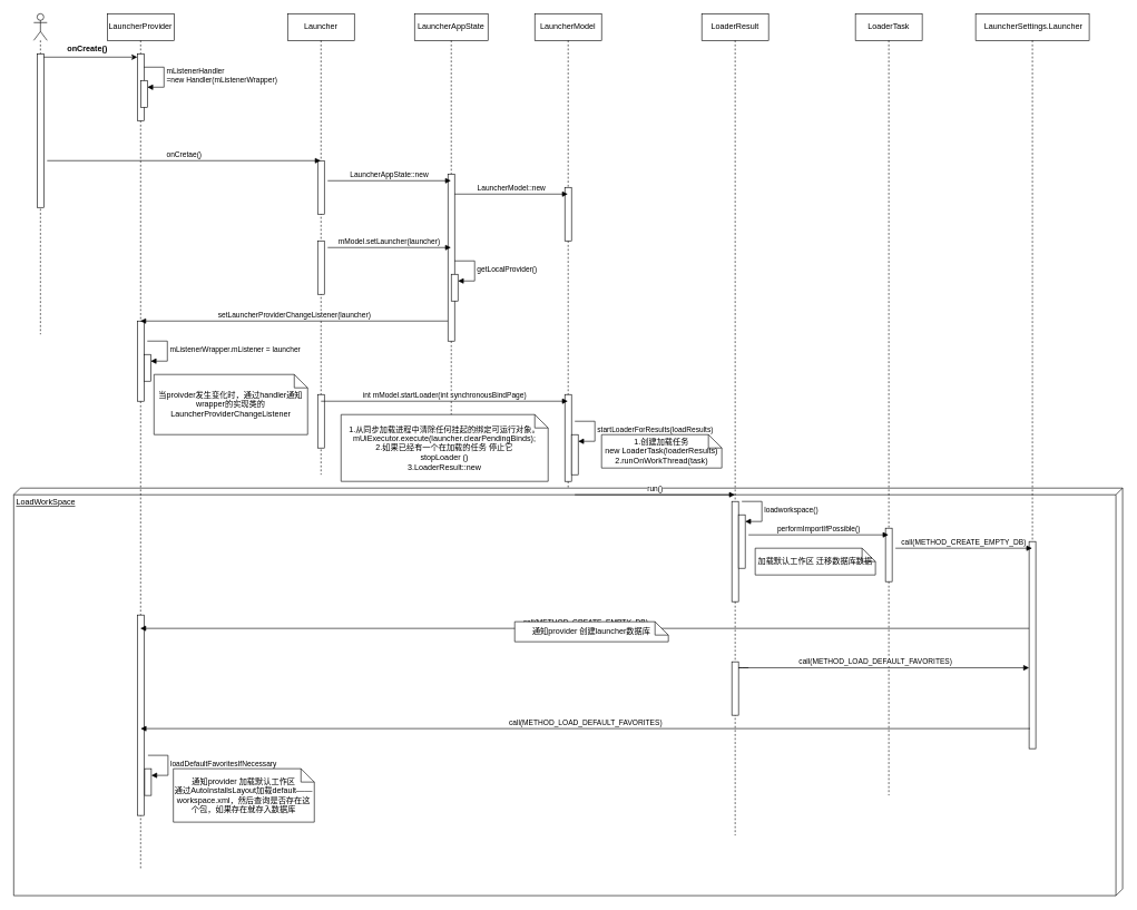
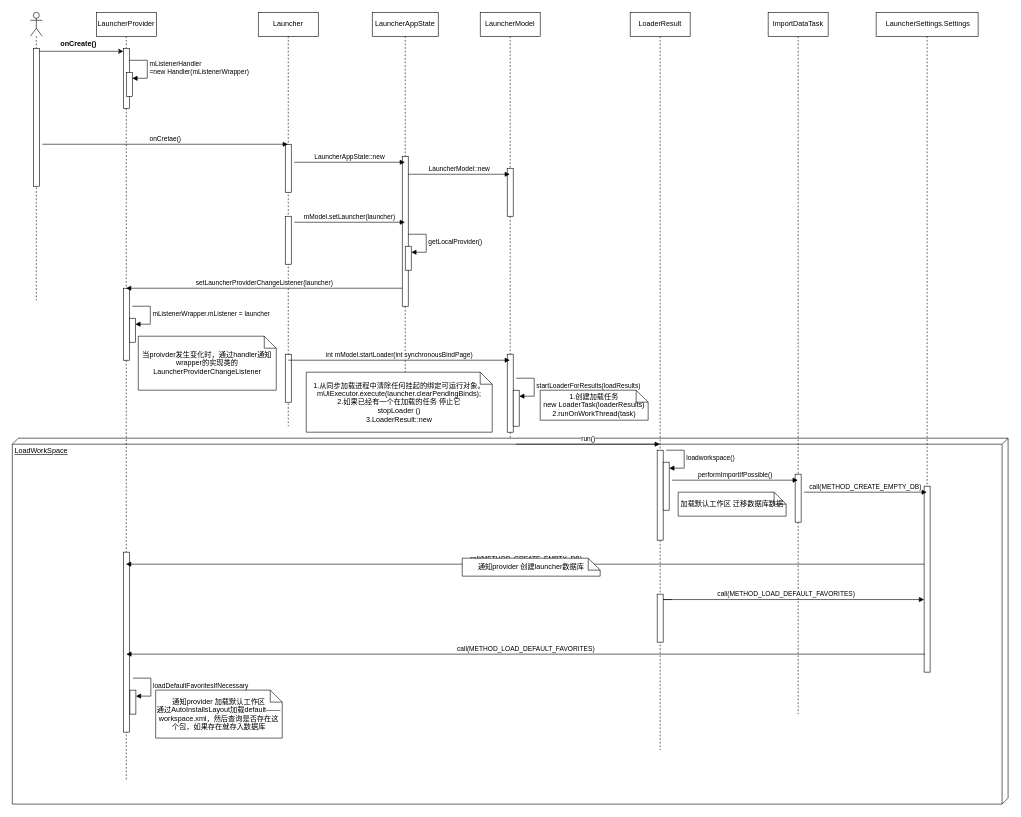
  <mxCell id="0" />
  <mxCell id="1" parent="0" />
  <mxCell id="2" value="LoadWorkSpace" style="verticalAlign=top;align=left;spacingTop=8;spacingLeft=2;spacingRight=12;shape=cube;size=10;direction=south;fontStyle=4;html=1;whiteSpace=wrap;" vertex="1" parent="1"><mxGeometry x="20" y="730" width="1660" height="610" as="geometry" /></mxCell>
  <mxCell id="3" value="" style="shape=umlLifeline;perimeter=lifelinePerimeter;whiteSpace=wrap;html=1;container=1;dropTarget=0;collapsible=0;recursiveResize=0;outlineConnect=0;portConstraint=eastwest;newEdgeStyle={&quot;curved&quot;:0,&quot;rounded&quot;:0};participant=umlActor;" parent="1" vertex="1"><mxGeometry x="50" y="20" width="20" height="480" as="geometry" /></mxCell>
  <mxCell id="4" value="" style="html=1;points=[[0,0,0,0,5],[0,1,0,0,-5],[1,0,0,0,5],[1,1,0,0,-5]];perimeter=orthogonalPerimeter;outlineConnect=0;targetShapes=umlLifeline;portConstraint=eastwest;newEdgeStyle={&quot;curved&quot;:0,&quot;rounded&quot;:0};" parent="3" vertex="1"><mxGeometry x="5" y="60" width="10" height="230" as="geometry" /></mxCell>
  <mxCell id="5" value="LauncherProvider" style="shape=umlLifeline;perimeter=lifelinePerimeter;whiteSpace=wrap;html=1;container=1;dropTarget=0;collapsible=0;recursiveResize=0;outlineConnect=0;portConstraint=eastwest;newEdgeStyle={&quot;curved&quot;:0,&quot;rounded&quot;:0};" parent="1" vertex="1"><mxGeometry x="160" y="20" width="100" height="1280" as="geometry" /></mxCell>
  <mxCell id="6" value="" style="html=1;points=[[0,0,0,0,5],[0,1,0,0,-5],[1,0,0,0,5],[1,1,0,0,-5]];perimeter=orthogonalPerimeter;outlineConnect=0;targetShapes=umlLifeline;portConstraint=eastwest;newEdgeStyle={&quot;curved&quot;:0,&quot;rounded&quot;:0};" parent="5" vertex="1"><mxGeometry x="45" y="60" width="10" height="100" as="geometry" /></mxCell>
  <mxCell id="7" value="" style="html=1;points=[[0,0,0,0,5],[0,1,0,0,-5],[1,0,0,0,5],[1,1,0,0,-5]];perimeter=orthogonalPerimeter;outlineConnect=0;targetShapes=umlLifeline;portConstraint=eastwest;newEdgeStyle={&quot;curved&quot;:0,&quot;rounded&quot;:0};" parent="5" vertex="1"><mxGeometry x="50" y="100" width="10" height="40" as="geometry" /></mxCell>
  <mxCell id="8" value="mListenerHandler &amp;nbsp;&lt;br&gt;=new Handler(mListenerWrapper)&amp;nbsp;" style="html=1;align=left;spacingLeft=2;endArrow=block;rounded=0;edgeStyle=orthogonalEdgeStyle;curved=0;rounded=0;" parent="5" target="7" edge="1"><mxGeometry relative="1" as="geometry"><mxPoint x="55" y="80" as="sourcePoint" /><Array as="points"><mxPoint x="85" y="110" /></Array></mxGeometry></mxCell>
  <mxCell id="9" value="" style="html=1;points=[[0,0,0,0,5],[0,1,0,0,-5],[1,0,0,0,5],[1,1,0,0,-5]];perimeter=orthogonalPerimeter;outlineConnect=0;targetShapes=umlLifeline;portConstraint=eastwest;newEdgeStyle={&quot;curved&quot;:0,&quot;rounded&quot;:0};" parent="5" vertex="1"><mxGeometry x="45" y="460" width="10" height="120" as="geometry" /></mxCell>
  <mxCell id="10" value="" style="html=1;points=[[0,0,0,0,5],[0,1,0,0,-5],[1,0,0,0,5],[1,1,0,0,-5]];perimeter=orthogonalPerimeter;outlineConnect=0;targetShapes=umlLifeline;portConstraint=eastwest;newEdgeStyle={&quot;curved&quot;:0,&quot;rounded&quot;:0};" parent="5" vertex="1"><mxGeometry x="55" y="510" width="10" height="40" as="geometry" /></mxCell>
  <mxCell id="11" value="mListenerWrapper.mListener = launcher" style="html=1;align=left;spacingLeft=2;endArrow=block;rounded=0;edgeStyle=orthogonalEdgeStyle;curved=0;rounded=0;" parent="5" target="10" edge="1"><mxGeometry relative="1" as="geometry"><mxPoint x="60" y="490" as="sourcePoint" /><Array as="points"><mxPoint x="90" y="520" /></Array></mxGeometry></mxCell>
  <mxCell id="12" value="" style="html=1;points=[[0,0,0,0,5],[0,1,0,0,-5],[1,0,0,0,5],[1,1,0,0,-5]];perimeter=orthogonalPerimeter;outlineConnect=0;targetShapes=umlLifeline;portConstraint=eastwest;newEdgeStyle={&quot;curved&quot;:0,&quot;rounded&quot;:0};" parent="5" vertex="1"><mxGeometry x="45" y="900" width="10" height="300" as="geometry" /></mxCell>
  <mxCell id="13" value="" style="html=1;points=[[0,0,0,0,5],[0,1,0,0,-5],[1,0,0,0,5],[1,1,0,0,-5]];perimeter=orthogonalPerimeter;outlineConnect=0;targetShapes=umlLifeline;portConstraint=eastwest;newEdgeStyle={&quot;curved&quot;:0,&quot;rounded&quot;:0};" parent="5" vertex="1"><mxGeometry x="56" y="1130" width="10" height="40" as="geometry" /></mxCell>
  <mxCell id="14" value="loadDefaultFavoritesIfNecessary" style="html=1;align=left;spacingLeft=2;endArrow=block;rounded=0;edgeStyle=orthogonalEdgeStyle;curved=0;rounded=0;" parent="5" target="13" edge="1"><mxGeometry relative="1" as="geometry"><mxPoint x="61" y="1110" as="sourcePoint" /><Array as="points"><mxPoint x="91" y="1140" /></Array></mxGeometry></mxCell>
  <mxCell id="15" style="edgeStyle=orthogonalEdgeStyle;rounded=0;orthogonalLoop=1;jettySize=auto;html=1;curved=0;exitX=1;exitY=0;exitDx=0;exitDy=5;exitPerimeter=0;entryX=0;entryY=0;entryDx=0;entryDy=5;entryPerimeter=0;" parent="1" source="4" target="6" edge="1"><mxGeometry relative="1" as="geometry" /></mxCell>
  <mxCell id="16" value="onCreate()" style="text;align=center;fontStyle=1;verticalAlign=middle;spacingLeft=3;spacingRight=3;strokeColor=none;rotatable=0;points=[[0,0.5],[1,0.5]];portConstraint=eastwest;html=1;" parent="1" vertex="1"><mxGeometry x="90" y="60" width="80" height="26" as="geometry" /></mxCell>
  <mxCell id="17" value="当proivder发生变化时，通过handler通知wrapper的实现类的&lt;br&gt;LauncherProviderChangeListener" style="shape=note;size=20;whiteSpace=wrap;html=1;" parent="1" vertex="1"><mxGeometry x="230" y="560" width="230" height="90" as="geometry" /></mxCell>
  <mxCell id="18" value="Launcher" style="shape=umlLifeline;perimeter=lifelinePerimeter;whiteSpace=wrap;html=1;container=1;dropTarget=0;collapsible=0;recursiveResize=0;outlineConnect=0;portConstraint=eastwest;newEdgeStyle={&quot;curved&quot;:0,&quot;rounded&quot;:0};" parent="1" vertex="1"><mxGeometry x="430" y="20" width="100" height="690" as="geometry" /></mxCell>
  <mxCell id="19" value="" style="html=1;points=[[0,0,0,0,5],[0,1,0,0,-5],[1,0,0,0,5],[1,1,0,0,-5]];perimeter=orthogonalPerimeter;outlineConnect=0;targetShapes=umlLifeline;portConstraint=eastwest;newEdgeStyle={&quot;curved&quot;:0,&quot;rounded&quot;:0};" parent="18" vertex="1"><mxGeometry x="45" y="220" width="10" height="80" as="geometry" /></mxCell>
  <mxCell id="20" value="" style="html=1;points=[[0,0,0,0,5],[0,1,0,0,-5],[1,0,0,0,5],[1,1,0,0,-5]];perimeter=orthogonalPerimeter;outlineConnect=0;targetShapes=umlLifeline;portConstraint=eastwest;newEdgeStyle={&quot;curved&quot;:0,&quot;rounded&quot;:0};" parent="18" vertex="1"><mxGeometry x="45" y="340" width="10" height="80" as="geometry" /></mxCell>
  <mxCell id="21" value="" style="html=1;points=[[0,0,0,0,5],[0,1,0,0,-5],[1,0,0,0,5],[1,1,0,0,-5]];perimeter=orthogonalPerimeter;outlineConnect=0;targetShapes=umlLifeline;portConstraint=eastwest;newEdgeStyle={&quot;curved&quot;:0,&quot;rounded&quot;:0};" parent="18" vertex="1"><mxGeometry x="45" y="570" width="10" height="80" as="geometry" /></mxCell>
  <mxCell id="22" value="onCretae()" style="html=1;verticalAlign=bottom;endArrow=block;curved=0;rounded=0;" parent="1" target="18" edge="1"><mxGeometry width="80" relative="1" as="geometry"><mxPoint x="70" y="240" as="sourcePoint" /><mxPoint x="150" y="240" as="targetPoint" /></mxGeometry></mxCell>
  <mxCell id="23" value="LauncherAppState" style="shape=umlLifeline;perimeter=lifelinePerimeter;whiteSpace=wrap;html=1;container=1;dropTarget=0;collapsible=0;recursiveResize=0;outlineConnect=0;portConstraint=eastwest;newEdgeStyle={&quot;curved&quot;:0,&quot;rounded&quot;:0};" parent="1" vertex="1"><mxGeometry x="620" y="20" width="110" height="660" as="geometry" /></mxCell>
  <mxCell id="24" value="" style="html=1;points=[[0,0,0,0,5],[0,1,0,0,-5],[1,0,0,0,5],[1,1,0,0,-5]];perimeter=orthogonalPerimeter;outlineConnect=0;targetShapes=umlLifeline;portConstraint=eastwest;newEdgeStyle={&quot;curved&quot;:0,&quot;rounded&quot;:0};" parent="23" vertex="1"><mxGeometry x="50" y="240" width="10" height="250" as="geometry" /></mxCell>
  <mxCell id="25" value="" style="html=1;points=[[0,0,0,0,5],[0,1,0,0,-5],[1,0,0,0,5],[1,1,0,0,-5]];perimeter=orthogonalPerimeter;outlineConnect=0;targetShapes=umlLifeline;portConstraint=eastwest;newEdgeStyle={&quot;curved&quot;:0,&quot;rounded&quot;:0};" parent="23" vertex="1"><mxGeometry x="55" y="390" width="10" height="40" as="geometry" /></mxCell>
  <mxCell id="26" value="getLocalProvider()" style="html=1;align=left;spacingLeft=2;endArrow=block;rounded=0;edgeStyle=orthogonalEdgeStyle;curved=0;rounded=0;" parent="23" target="25" edge="1"><mxGeometry relative="1" as="geometry"><mxPoint x="60" y="370" as="sourcePoint" /><Array as="points"><mxPoint x="90" y="400" /></Array></mxGeometry></mxCell>
  <mxCell id="27" value="LauncherAppState::new" style="html=1;verticalAlign=bottom;endArrow=block;curved=0;rounded=0;" parent="1" target="23" edge="1"><mxGeometry width="80" relative="1" as="geometry"><mxPoint x="490" y="270" as="sourcePoint" /><mxPoint x="570" y="270" as="targetPoint" /></mxGeometry></mxCell>
  <mxCell id="28" value="LauncherModel" style="shape=umlLifeline;perimeter=lifelinePerimeter;whiteSpace=wrap;html=1;container=1;dropTarget=0;collapsible=0;recursiveResize=0;outlineConnect=0;portConstraint=eastwest;newEdgeStyle={&quot;curved&quot;:0,&quot;rounded&quot;:0};" parent="1" vertex="1"><mxGeometry x="800" y="20" width="100" height="710" as="geometry" /></mxCell>
  <mxCell id="29" value="" style="html=1;points=[[0,0,0,0,5],[0,1,0,0,-5],[1,0,0,0,5],[1,1,0,0,-5]];perimeter=orthogonalPerimeter;outlineConnect=0;targetShapes=umlLifeline;portConstraint=eastwest;newEdgeStyle={&quot;curved&quot;:0,&quot;rounded&quot;:0};" parent="28" vertex="1"><mxGeometry x="45" y="260" width="10" height="80" as="geometry" /></mxCell>
  <mxCell id="30" value="" style="html=1;points=[[0,0,0,0,5],[0,1,0,0,-5],[1,0,0,0,5],[1,1,0,0,-5]];perimeter=orthogonalPerimeter;outlineConnect=0;targetShapes=umlLifeline;portConstraint=eastwest;newEdgeStyle={&quot;curved&quot;:0,&quot;rounded&quot;:0};" parent="28" vertex="1"><mxGeometry x="45" y="570" width="10" height="130" as="geometry" /></mxCell>
  <mxCell id="31" value="" style="html=1;points=[[0,0,0,0,5],[0,1,0,0,-5],[1,0,0,0,5],[1,1,0,0,-5]];perimeter=orthogonalPerimeter;outlineConnect=0;targetShapes=umlLifeline;portConstraint=eastwest;newEdgeStyle={&quot;curved&quot;:0,&quot;rounded&quot;:0};" parent="28" vertex="1"><mxGeometry x="55" y="630" width="10" height="60" as="geometry" /></mxCell>
  <mxCell id="32" value="startLoaderForResults(loadResults)" style="html=1;align=left;spacingLeft=2;endArrow=block;rounded=0;edgeStyle=orthogonalEdgeStyle;curved=0;rounded=0;" parent="28" target="31" edge="1"><mxGeometry relative="1" as="geometry"><mxPoint x="60" y="610" as="sourcePoint" /><Array as="points"><mxPoint x="90" y="640" /></Array></mxGeometry></mxCell>
  <mxCell id="33" value="LauncherModel::new" style="html=1;verticalAlign=bottom;endArrow=block;curved=0;rounded=0;" parent="1" target="28" edge="1"><mxGeometry width="80" relative="1" as="geometry"><mxPoint x="680" y="290" as="sourcePoint" /><mxPoint x="760" y="290" as="targetPoint" /></mxGeometry></mxCell>
  <mxCell id="34" value="mModel.setLauncher(launcher)" style="html=1;verticalAlign=bottom;endArrow=block;curved=0;rounded=0;" parent="1" target="23" edge="1"><mxGeometry width="80" relative="1" as="geometry"><mxPoint x="490" y="370" as="sourcePoint" /><mxPoint x="570" y="370" as="targetPoint" /></mxGeometry></mxCell>
  <mxCell id="35" value="setLauncherProviderChangeListener(launcher)" style="html=1;verticalAlign=bottom;endArrow=block;curved=0;rounded=0;" parent="1" target="5" edge="1"><mxGeometry width="80" relative="1" as="geometry"><mxPoint x="670" y="480" as="sourcePoint" /><mxPoint x="590" y="480" as="targetPoint" /></mxGeometry></mxCell>
  <mxCell id="36" value="int mModel.startLoader(int synchronousBindPage)" style="html=1;verticalAlign=bottom;endArrow=block;curved=0;rounded=0;" parent="1" target="28" edge="1"><mxGeometry width="80" relative="1" as="geometry"><mxPoint x="480" y="600" as="sourcePoint" /><mxPoint x="560" y="600" as="targetPoint" /></mxGeometry></mxCell>
  <mxCell id="37" value="1.从同步加载进程中清除任何挂起的绑定可运行对象。&lt;br&gt;mUiExecutor.execute(launcher.clearPendingBinds);&lt;br&gt;2.如果已经有一个在加载的任务 停止它&lt;br&gt;stopLoader ()&lt;br&gt;3.LoaderResult::new&lt;br&gt;" style="shape=note;size=20;whiteSpace=wrap;html=1;" parent="1" vertex="1"><mxGeometry x="510" y="620" width="310" height="100" as="geometry" /></mxCell>
  <mxCell id="38" value="1.创建加载任务&lt;br&gt;new LoaderTask(loaderResults)&lt;br&gt;2.runOnWorkThread(task)" style="shape=note;size=20;whiteSpace=wrap;html=1;" parent="1" vertex="1"><mxGeometry x="900" y="650" width="180" height="50" as="geometry" /></mxCell>
  <mxCell id="39" value="LoaderResult" style="shape=umlLifeline;perimeter=lifelinePerimeter;whiteSpace=wrap;html=1;container=1;dropTarget=0;collapsible=0;recursiveResize=0;outlineConnect=0;portConstraint=eastwest;newEdgeStyle={&quot;curved&quot;:0,&quot;rounded&quot;:0};" parent="1" vertex="1"><mxGeometry x="1050" y="20" width="100" height="1230" as="geometry" /></mxCell>
  <mxCell id="40" value="" style="html=1;points=[[0,0,0,0,5],[0,1,0,0,-5],[1,0,0,0,5],[1,1,0,0,-5]];perimeter=orthogonalPerimeter;outlineConnect=0;targetShapes=umlLifeline;portConstraint=eastwest;newEdgeStyle={&quot;curved&quot;:0,&quot;rounded&quot;:0};" parent="39" vertex="1"><mxGeometry x="45" y="730" width="10" height="150" as="geometry" /></mxCell>
  <mxCell id="41" value="" style="html=1;points=[[0,0,0,0,5],[0,1,0,0,-5],[1,0,0,0,5],[1,1,0,0,-5]];perimeter=orthogonalPerimeter;outlineConnect=0;targetShapes=umlLifeline;portConstraint=eastwest;newEdgeStyle={&quot;curved&quot;:0,&quot;rounded&quot;:0};" parent="39" vertex="1"><mxGeometry x="55" y="750" width="10" height="80" as="geometry" /></mxCell>
  <mxCell id="42" value="loadworkspace()" style="html=1;align=left;spacingLeft=2;endArrow=block;rounded=0;edgeStyle=orthogonalEdgeStyle;curved=0;rounded=0;" parent="39" target="41" edge="1"><mxGeometry relative="1" as="geometry"><mxPoint x="60" y="730" as="sourcePoint" /><Array as="points"><mxPoint x="90" y="760" /></Array></mxGeometry></mxCell>
  <mxCell id="43" value="run()" style="html=1;verticalAlign=bottom;endArrow=block;curved=0;rounded=0;" parent="1" target="39" edge="1"><mxGeometry width="80" relative="1" as="geometry"><mxPoint x="860" y="740" as="sourcePoint" /><mxPoint x="940" y="740" as="targetPoint" /></mxGeometry></mxCell>
- <mxCell id="44" value="LoaderTask" style="shape=umlLifeline;perimeter=lifelinePerimeter;whiteSpace=wrap;html=1;container=1;dropTarget=0;collapsible=0;recursiveResize=0;outlineConnect=0;portConstraint=eastwest;newEdgeStyle={&quot;curved&quot;:0,&quot;rounded&quot;:0};" parent="1" vertex="1"><mxGeometry x="1280" y="20" width="100" height="1170" as="geometry" /></mxCell>
+ <mxCell id="44" value="ImportDataTask" style="shape=umlLifeline;perimeter=lifelinePerimeter;whiteSpace=wrap;html=1;container=1;dropTarget=0;collapsible=0;recursiveResize=0;outlineConnect=0;portConstraint=eastwest;newEdgeStyle={&quot;curved&quot;:0,&quot;rounded&quot;:0};" parent="1" vertex="1"><mxGeometry x="1280" y="20" width="100" height="1170" as="geometry" /></mxCell>
  <mxCell id="45" value="" style="html=1;points=[[0,0,0,0,5],[0,1,0,0,-5],[1,0,0,0,5],[1,1,0,0,-5]];perimeter=orthogonalPerimeter;outlineConnect=0;targetShapes=umlLifeline;portConstraint=eastwest;newEdgeStyle={&quot;curved&quot;:0,&quot;rounded&quot;:0};" parent="44" vertex="1"><mxGeometry x="45" y="770" width="10" height="80" as="geometry" /></mxCell>
  <mxCell id="46" value="performImportIfPossible()" style="html=1;verticalAlign=bottom;endArrow=block;curved=0;rounded=0;" parent="1" target="44" edge="1"><mxGeometry width="80" relative="1" as="geometry"><mxPoint x="1120" y="800" as="sourcePoint" /><mxPoint x="1200" y="800" as="targetPoint" /></mxGeometry></mxCell>
  <mxCell id="47" value="加载默认工作区 迁移数据库数据" style="shape=note;size=20;whiteSpace=wrap;html=1;" parent="1" vertex="1"><mxGeometry x="1130" y="820" width="180" height="40" as="geometry" /></mxCell>
  <mxCell id="48" value="call(METHOD_CREATE_EMPTY_DB)" style="html=1;verticalAlign=bottom;endArrow=block;curved=0;rounded=0;" parent="1" target="5" edge="1"><mxGeometry width="80" relative="1" as="geometry"><mxPoint x="1541.5" y="940" as="sourcePoint" /><mxPoint x="680" y="940" as="targetPoint" /></mxGeometry></mxCell>
- <mxCell id="49" value="&amp;nbsp;LauncherSettings.Launcher" style="shape=umlLifeline;perimeter=lifelinePerimeter;whiteSpace=wrap;html=1;container=1;dropTarget=0;collapsible=0;recursiveResize=0;outlineConnect=0;portConstraint=eastwest;newEdgeStyle={&quot;curved&quot;:0,&quot;rounded&quot;:0};" parent="1" vertex="1"><mxGeometry x="1460" y="20" width="170" height="1100" as="geometry" /></mxCell>
+ <mxCell id="49" value="&amp;nbsp;LauncherSettings.Settings" style="shape=umlLifeline;perimeter=lifelinePerimeter;whiteSpace=wrap;html=1;container=1;dropTarget=0;collapsible=0;recursiveResize=0;outlineConnect=0;portConstraint=eastwest;newEdgeStyle={&quot;curved&quot;:0,&quot;rounded&quot;:0};" parent="1" vertex="1"><mxGeometry x="1460" y="20" width="170" height="1100" as="geometry" /></mxCell>
  <mxCell id="50" value="" style="html=1;points=[[0,0,0,0,5],[0,1,0,0,-5],[1,0,0,0,5],[1,1,0,0,-5]];perimeter=orthogonalPerimeter;outlineConnect=0;targetShapes=umlLifeline;portConstraint=eastwest;newEdgeStyle={&quot;curved&quot;:0,&quot;rounded&quot;:0};" parent="49" vertex="1"><mxGeometry x="80" y="790" width="10" height="310" as="geometry" /></mxCell>
  <mxCell id="51" value="call(METHOD_CREATE_EMPTY_DB)" style="html=1;verticalAlign=bottom;endArrow=block;curved=0;rounded=0;" parent="1" target="49" edge="1"><mxGeometry width="80" relative="1" as="geometry"><mxPoint x="1340" y="820" as="sourcePoint" /><mxPoint x="1420" y="820" as="targetPoint" /></mxGeometry></mxCell>
  <mxCell id="52" value="通知provider 创建launcher数据库" style="shape=note;size=20;whiteSpace=wrap;html=1;" parent="1" vertex="1"><mxGeometry x="770" y="930" width="230" height="30" as="geometry" /></mxCell>
  <mxCell id="53" value="call(METHOD_LOAD_DEFAULT_FAVORITES)" style="html=1;verticalAlign=bottom;endArrow=block;curved=0;rounded=0;" parent="1" edge="1"><mxGeometry width="80" relative="1" as="geometry"><mxPoint x="1541.5" y="1090" as="sourcePoint" /><mxPoint x="210" y="1090" as="targetPoint" /></mxGeometry></mxCell>
  <mxCell id="54" value="通知provider 加载默认工作区&lt;br&gt;通过AutoInstallsLayout加载default——workspace.xml，然后查询是否存在这个包，如果存在就存入数据库" style="shape=note;size=20;whiteSpace=wrap;html=1;" parent="1" vertex="1"><mxGeometry x="259" y="1150" width="211" height="80" as="geometry" /></mxCell>
  <mxCell id="55" value="" style="html=1;points=[[0,0,0,0,5],[0,1,0,0,-5],[1,0,0,0,5],[1,1,0,0,-5]];perimeter=orthogonalPerimeter;outlineConnect=0;targetShapes=umlLifeline;portConstraint=eastwest;newEdgeStyle={&quot;curved&quot;:0,&quot;rounded&quot;:0};" parent="1" vertex="1"><mxGeometry x="1095" y="990" width="10" height="80" as="geometry" /></mxCell>
  <mxCell id="56" value="call(METHOD_LOAD_DEFAULT_FAVORITES)" style="html=1;verticalAlign=bottom;endArrow=block;" parent="1" target="50" edge="1"><mxGeometry width="80" relative="1" as="geometry"><mxPoint x="1120" y="999" as="sourcePoint" /><mxPoint x="1175" y="999" as="targetPoint" /><Array as="points"><mxPoint x="1100" y="999" /></Array></mxGeometry></mxCell>
